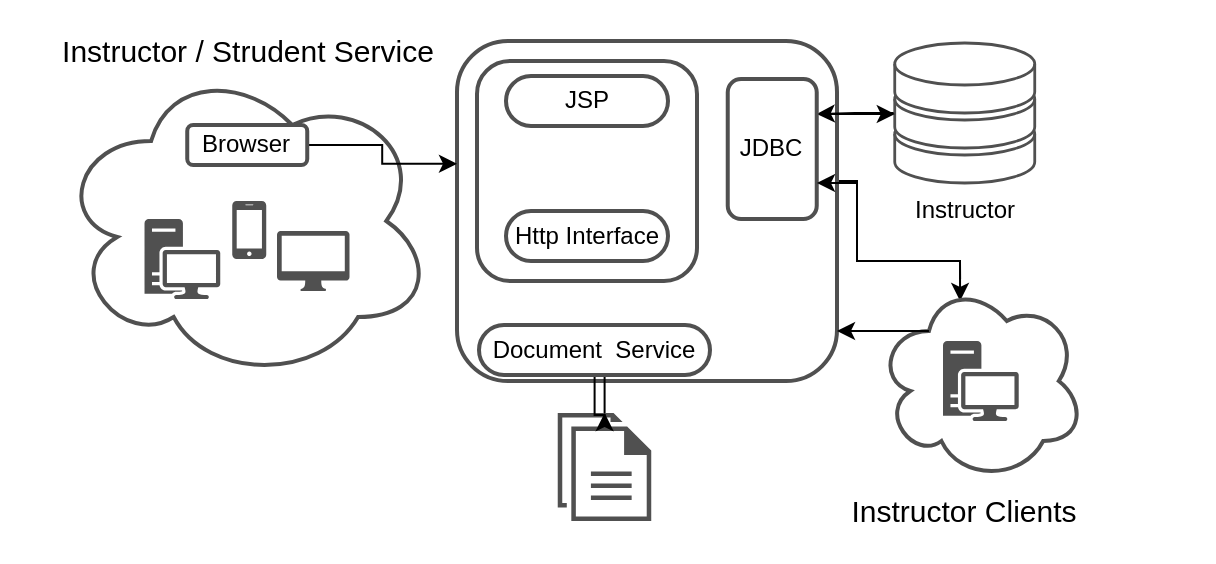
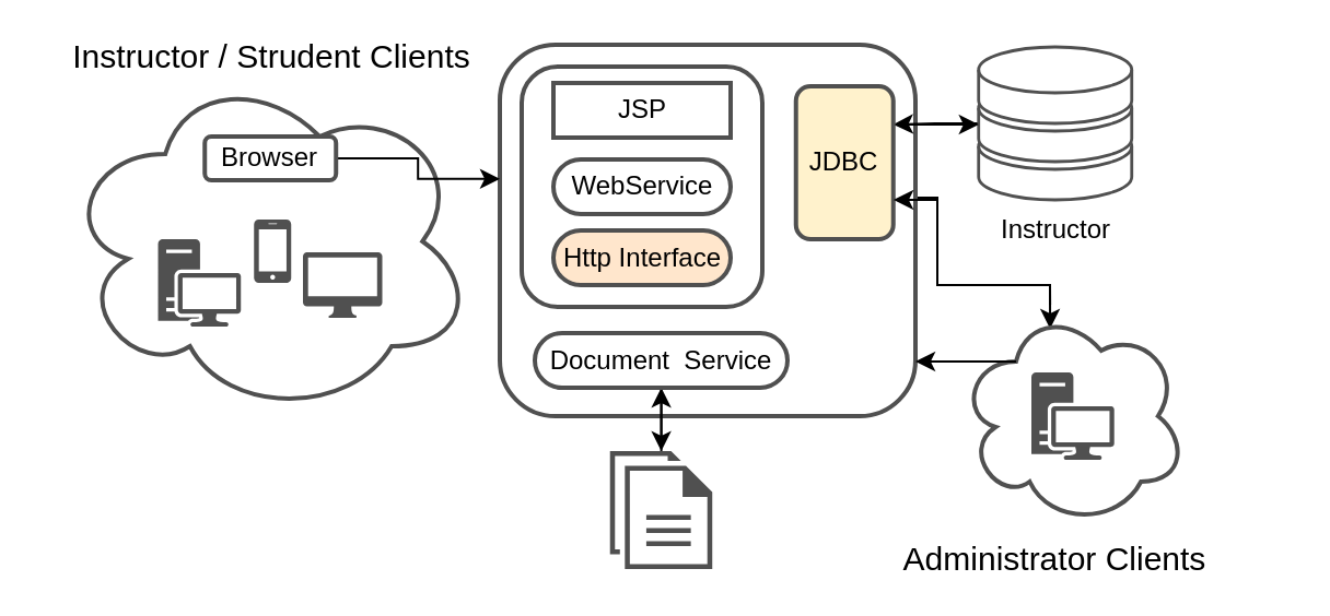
  <mxCell id="0" />
  <mxCell id="1" parent="0" />
  <mxCell id="2" style="edgeStyle=orthogonalEdgeStyle;rounded=0;orthogonalLoop=1;jettySize=auto;html=1;entryX=0.4;entryY=0.1;entryDx=0;entryDy=0;entryPerimeter=0;fontSize=15;" parent="1" target="25" edge="1"><mxGeometry relative="1" as="geometry"><mxPoint x="408" y="90" as="sourcePoint" /><Array as="points"><mxPoint x="428" y="90" /><mxPoint x="428" y="130" /><mxPoint x="480" y="130" /></Array></mxGeometry></mxCell>
  <mxCell id="3" value="" style="rounded=1;whiteSpace=wrap;html=1;strokeWidth=2;fillColor=#FFFFFF;strokeColor=#505050;" parent="1" vertex="1"><mxGeometry x="228" y="20" width="190" height="170" as="geometry" /></mxCell>
  <mxCell id="4" value="" style="ellipse;shape=cloud;whiteSpace=wrap;html=1;strokeWidth=2;fillColor=#FFFFFF;strokeColor=#505050;" parent="1" vertex="1"><mxGeometry x="28" y="30" width="188.18" height="160" as="geometry" /></mxCell>
  <mxCell id="5" value="" style="edgeStyle=orthogonalEdgeStyle;rounded=0;orthogonalLoop=1;jettySize=auto;html=1;fontSize=15;entryX=1;entryY=0.25;entryDx=0;entryDy=0;" parent="1" source="6" target="22" edge="1"><mxGeometry relative="1" as="geometry" /></mxCell>
  <mxCell id="6" value="&lt;font color=&quot;#000000&quot;&gt;Instructor&lt;/font&gt;" style="fontColor=#0066CC;verticalAlign=top;verticalLabelPosition=bottom;labelPosition=center;align=center;html=1;outlineConnect=0;gradientColor=none;gradientDirection=north;strokeWidth=5;shape=mxgraph.networks.storage;fillColor=#FFFFFF;strokeColor=#505050;" parent="1" vertex="1"><mxGeometry x="446.87" y="21" width="70" height="70" as="geometry" /></mxCell>
  <mxCell id="7" style="edgeStyle=orthogonalEdgeStyle;rounded=0;orthogonalLoop=1;jettySize=auto;html=1;" parent="1" source="8" target="15" edge="1"><mxGeometry relative="1" as="geometry" /></mxCell>
  <mxCell id="8" value="" style="pointerEvents=1;shadow=0;dashed=0;html=1;strokeColor=none;fillColor=#505050;labelPosition=center;verticalLabelPosition=bottom;verticalAlign=top;outlineConnect=0;align=center;shape=mxgraph.office.concepts.documents;" parent="1" vertex="1"><mxGeometry x="278.37" y="206" width="46.75" height="54" as="geometry" /></mxCell>
  <mxCell id="9" value="" style="pointerEvents=1;shadow=0;dashed=0;html=1;strokeColor=none;fillColor=#505050;labelPosition=center;verticalLabelPosition=bottom;verticalAlign=top;outlineConnect=0;align=center;shape=mxgraph.office.devices.mac_client;" parent="1" vertex="1"><mxGeometry x="138" y="115" width="36.25" height="30" as="geometry" /></mxCell>
  <mxCell id="10" value="" style="pointerEvents=1;shadow=0;dashed=0;html=1;strokeColor=none;fillColor=#505050;labelPosition=center;verticalLabelPosition=bottom;verticalAlign=top;outlineConnect=0;align=center;shape=mxgraph.office.devices.workstation;" parent="1" vertex="1"><mxGeometry x="71.76" y="109" width="37.86" height="40" as="geometry" /></mxCell>
  <mxCell id="11" value="" style="pointerEvents=1;shadow=0;dashed=0;html=1;strokeColor=none;fillColor=#505050;labelPosition=center;verticalLabelPosition=bottom;verticalAlign=top;outlineConnect=0;align=center;shape=mxgraph.office.devices.cell_phone_iphone_proportional;" parent="1" vertex="1"><mxGeometry x="115.62" y="100" width="17" height="29" as="geometry" /></mxCell>
  <mxCell id="12" style="edgeStyle=orthogonalEdgeStyle;rounded=0;orthogonalLoop=1;jettySize=auto;html=1;exitX=1;exitY=0.5;exitDx=0;exitDy=0;entryX=0;entryY=0.361;entryDx=0;entryDy=0;entryPerimeter=0;fontSize=15;" parent="1" source="13" target="3" edge="1"><mxGeometry relative="1" as="geometry" /></mxCell>
  <mxCell id="13" value="Browser" style="rounded=1;whiteSpace=wrap;html=1;strokeWidth=2;fillColor=#FFFFFF;strokeColor=#505050;" parent="1" vertex="1"><mxGeometry x="93.12" y="62" width="60" height="20" as="geometry" /></mxCell>
  <mxCell id="14" value="" style="edgeStyle=orthogonalEdgeStyle;rounded=0;orthogonalLoop=1;jettySize=auto;html=1;" parent="1" source="15" target="8" edge="1"><mxGeometry relative="1" as="geometry" /></mxCell>
- <mxCell id="15" value="Document&amp;nbsp; Service" style="rounded=1;whiteSpace=wrap;html=1;strokeWidth=2;fillColor=#FFFFFF;strokeColor=#505050;arcSize=50;" parent="1" vertex="1"><mxGeometry x="239" y="162" width="115.5" height="25" as="geometry" /></mxCell>
+ <mxCell id="15" value="Document&amp;nbsp; Service" style="rounded=1;whiteSpace=wrap;html=1;strokeWidth=2;fillColor=#FFFFFF;strokeColor=#505050;arcSize=50;" parent="1" vertex="1"><mxGeometry x="244" y="152" width="115.5" height="25" as="geometry" /></mxCell>
  <mxCell id="16" value="" style="group" parent="1" vertex="1" connectable="0"><mxGeometry x="238" y="30" width="110" height="110" as="geometry" /></mxCell>
  <mxCell id="17" value="" style="rounded=1;whiteSpace=wrap;html=1;strokeColor=#505050;strokeWidth=2;fillColor=#FFFFFF;" parent="16" vertex="1"><mxGeometry width="110" height="110" as="geometry" /></mxCell>
- <mxCell id="18" value="JSP" style="rounded=1;whiteSpace=wrap;html=1;strokeWidth=2;fillColor=#FFFFFF;strokeColor=#505050;arcSize=50;" parent="16" vertex="1"><mxGeometry x="14.5" y="7.5" width="81" height="25" as="geometry" /></mxCell>
- <mxCell id="20" value="Http Interface" style="rounded=1;whiteSpace=wrap;html=1;strokeWidth=2;fillColor=#FFFFFF;strokeColor=#505050;arcSize=50;" parent="16" vertex="1"><mxGeometry x="14.5" y="75" width="81" height="25" as="geometry" /></mxCell>
+ <mxCell id="18" value="JSP" style="whiteSpace=wrap;html=1;strokeWidth=2;fillColor=#FFFFFF;strokeColor=#505050;arcSize=50;rounded=0;" parent="16" vertex="1"><mxGeometry x="14.5" y="7.5" width="81" height="25" as="geometry" /></mxCell>
+ <mxCell id="19" value="WebService" style="rounded=1;whiteSpace=wrap;html=1;strokeWidth=2;fillColor=#FFFFFF;strokeColor=#505050;arcSize=50;" parent="16" vertex="1"><mxGeometry x="14.5" y="42.5" width="81" height="25" as="geometry" /></mxCell>
+ <mxCell id="20" value="Http Interface" style="rounded=1;whiteSpace=wrap;html=1;strokeWidth=2;fillColor=#ffe6cc;strokeColor=#505050;arcSize=50;" parent="16" vertex="1"><mxGeometry x="14.5" y="75" width="81" height="25" as="geometry" /></mxCell>
  <mxCell id="21" style="edgeStyle=orthogonalEdgeStyle;rounded=0;orthogonalLoop=1;jettySize=auto;html=1;exitX=1;exitY=0.25;exitDx=0;exitDy=0;entryX=0;entryY=0.5;entryDx=0;entryDy=0;entryPerimeter=0;fontSize=15;" parent="1" source="22" target="6" edge="1"><mxGeometry relative="1" as="geometry" /></mxCell>
- <mxCell id="22" value="JDBC" style="rounded=1;whiteSpace=wrap;html=1;strokeColor=#505050;strokeWidth=2;fillColor=#FFFFFF;" parent="1" vertex="1"><mxGeometry x="363.37" y="39" width="44.5" height="70" as="geometry" /></mxCell>
- <mxCell id="23" value="Instructor / Strudent Service" style="text;html=1;strokeColor=none;fillColor=none;align=center;verticalAlign=middle;whiteSpace=wrap;rounded=0;fontSize=15;" parent="1" vertex="1"><mxGeometry x="20.23" y="20" width="207.73" height="10" as="geometry" /></mxCell>
+ <mxCell id="22" value="JDBC" style="rounded=1;whiteSpace=wrap;html=1;strokeColor=#505050;strokeWidth=2;fillColor=#fff2cc;" parent="1" vertex="1"><mxGeometry x="363.37" y="39" width="44.5" height="70" as="geometry" /></mxCell>
+ <mxCell id="23" value="Instructor / Strudent Clients" style="text;html=1;strokeColor=none;fillColor=none;align=center;verticalAlign=middle;whiteSpace=wrap;rounded=0;fontSize=15;" parent="1" vertex="1"><mxGeometry x="20.23" y="20" width="207.73" height="10" as="geometry" /></mxCell>
  <mxCell id="24" style="edgeStyle=orthogonalEdgeStyle;rounded=0;orthogonalLoop=1;jettySize=auto;html=1;exitX=0.4;exitY=0.1;exitDx=0;exitDy=0;exitPerimeter=0;fontSize=15;" parent="1" edge="1"><mxGeometry relative="1" as="geometry"><mxPoint x="479.548" y="139.1" as="sourcePoint" /><mxPoint x="408" y="91" as="targetPoint" /><Array as="points"><mxPoint x="480" y="130" /><mxPoint x="428" y="130" /><mxPoint x="428" y="91" /></Array></mxGeometry></mxCell>
  <mxCell id="25" value="" style="ellipse;shape=cloud;whiteSpace=wrap;html=1;strokeWidth=2;fillColor=#FFFFFF;strokeColor=#505050;" parent="1" vertex="1"><mxGeometry x="438" y="140" width="103.87" height="100" as="geometry" /></mxCell>
  <mxCell id="26" value="" style="pointerEvents=1;shadow=0;dashed=0;html=1;strokeColor=none;fillColor=#505050;labelPosition=center;verticalLabelPosition=bottom;verticalAlign=top;outlineConnect=0;align=center;shape=mxgraph.office.devices.workstation;" parent="1" vertex="1"><mxGeometry x="471" y="170" width="37.86" height="40" as="geometry" /></mxCell>
- <mxCell id="27" value="Instructor Clients" style="text;html=1;strokeColor=none;fillColor=none;align=center;verticalAlign=middle;whiteSpace=wrap;rounded=0;fontSize=15;" parent="1" vertex="1"><mxGeometry x="378" y="250" width="207.73" height="10" as="geometry" /></mxCell>
+ <mxCell id="27" value="Administrator Clients" style="text;html=1;strokeColor=none;fillColor=none;align=center;verticalAlign=middle;whiteSpace=wrap;rounded=0;fontSize=15;" parent="1" vertex="1"><mxGeometry x="378" y="250" width="207.73" height="10" as="geometry" /></mxCell>
  <mxCell id="28" value="" style="endArrow=classic;html=1;fontSize=15;exitX=0.25;exitY=0.25;exitDx=0;exitDy=0;exitPerimeter=0;" parent="1" source="25" edge="1"><mxGeometry width="50" height="50" relative="1" as="geometry"><mxPoint x="288" y="180" as="sourcePoint" /><mxPoint x="418" y="165" as="targetPoint" /></mxGeometry></mxCell>
